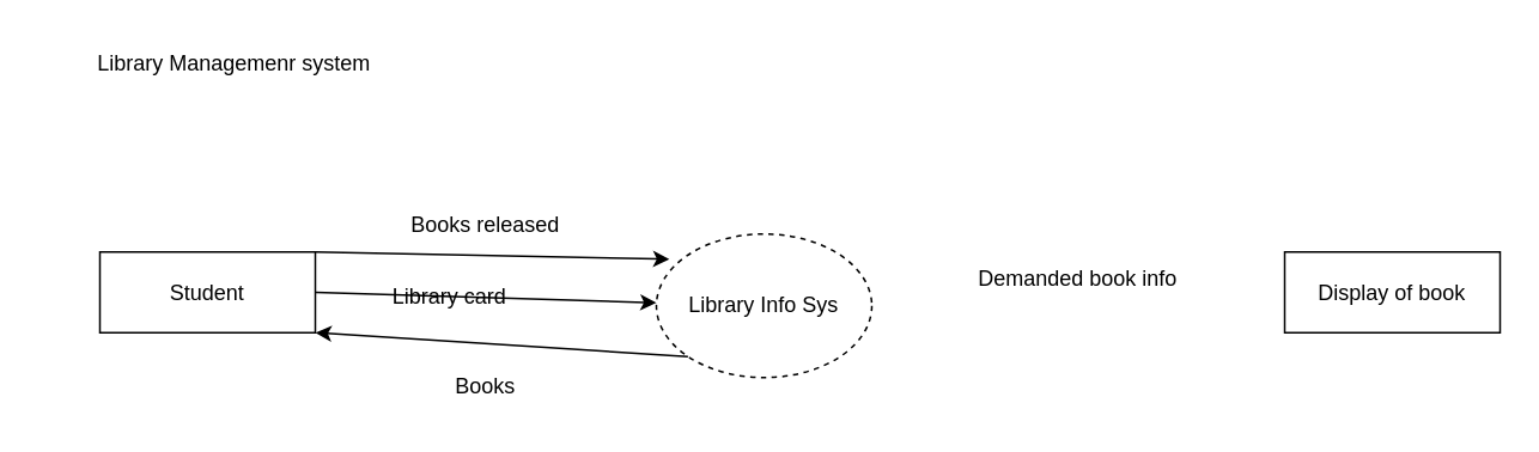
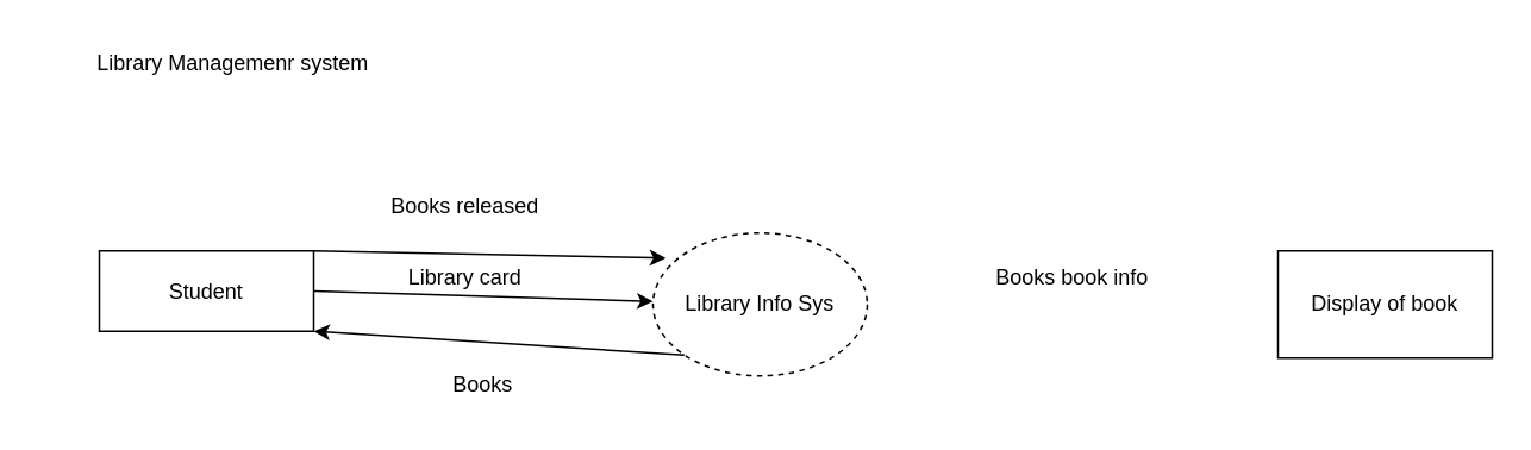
  <mxCell id="0" />
  <mxCell id="1" parent="0" />
  <mxCell id="2" value="Library Managemenr system" style="text;html=1;strokeColor=none;fillColor=none;align=center;verticalAlign=middle;whiteSpace=wrap;rounded=0;" vertex="1" parent="1"><mxGeometry x="20" y="20" width="220" height="30" as="geometry" /></mxCell>
  <mxCell id="3" value="Student" style="rounded=0;whiteSpace=wrap;html=1;" vertex="1" parent="1"><mxGeometry x="55" y="140" width="120" height="45" as="geometry" /></mxCell>
  <mxCell id="4" value="Library Info Sys" style="ellipse;whiteSpace=wrap;html=1;dashed=1;" vertex="1" parent="1"><mxGeometry x="365" y="130" width="120" height="80" as="geometry" /></mxCell>
- <mxCell id="5" value="Display of book" style="rounded=0;whiteSpace=wrap;html=1;" vertex="1" parent="1"><mxGeometry x="715" y="140" width="120" height="45" as="geometry" /></mxCell>
+ <mxCell id="5" value="Display of book" style="rounded=0;whiteSpace=wrap;html=1;" vertex="1" parent="1"><mxGeometry x="715" y="140" width="120" height="60" as="geometry" /></mxCell>
  <mxCell id="6" value="" style="endArrow=classic;html=1;rounded=0;exitX=1;exitY=0;exitDx=0;exitDy=0;entryX=0.06;entryY=0.175;entryDx=0;entryDy=0;entryPerimeter=0;" edge="1" parent="1" source="3" target="4"><mxGeometry width="50" height="50" relative="1" as="geometry"><mxPoint x="415" y="220" as="sourcePoint" /><mxPoint x="465" y="170" as="targetPoint" /></mxGeometry></mxCell>
- <mxCell id="7" value="Books released" style="text;html=1;strokeColor=none;fillColor=none;align=center;verticalAlign=middle;whiteSpace=wrap;rounded=0;" vertex="1" parent="1"><mxGeometry x="215" y="110" width="110" height="30" as="geometry" /></mxCell>
+ <mxCell id="7" value="Books released" style="text;html=1;strokeColor=none;fillColor=none;align=center;verticalAlign=middle;whiteSpace=wrap;rounded=0;" vertex="1" parent="1"><mxGeometry x="205" y="100" width="110" height="30" as="geometry" /></mxCell>
  <mxCell id="8" value="Books" style="text;html=1;strokeColor=none;fillColor=none;align=center;verticalAlign=middle;whiteSpace=wrap;rounded=0;" vertex="1" parent="1"><mxGeometry x="240" y="200" width="60" height="30" as="geometry" /></mxCell>
- <mxCell id="9" value="Library card" style="text;html=1;strokeColor=none;fillColor=none;align=center;verticalAlign=middle;whiteSpace=wrap;rounded=0;" vertex="1" parent="1"><mxGeometry x="195" y="150" width="110" height="30" as="geometry" /></mxCell>
+ <mxCell id="9" value="Library card" style="text;html=1;strokeColor=none;fillColor=none;align=center;verticalAlign=middle;whiteSpace=wrap;rounded=0;" vertex="1" parent="1"><mxGeometry x="205" y="140" width="110" height="30" as="geometry" /></mxCell>
  <mxCell id="10" value="" style="endArrow=classic;html=1;rounded=0;exitX=1;exitY=0.5;exitDx=0;exitDy=0;" edge="1" parent="1" source="3" target="4"><mxGeometry width="50" height="50" relative="1" as="geometry"><mxPoint x="415" y="210" as="sourcePoint" /><mxPoint x="465" y="160" as="targetPoint" /></mxGeometry></mxCell>
  <mxCell id="11" value="" style="endArrow=classic;html=1;rounded=0;entryX=1;entryY=1;entryDx=0;entryDy=0;exitX=0;exitY=1;exitDx=0;exitDy=0;" edge="1" parent="1" source="4" target="3"><mxGeometry width="50" height="50" relative="1" as="geometry"><mxPoint x="415" y="210" as="sourcePoint" /><mxPoint x="465" y="160" as="targetPoint" /></mxGeometry></mxCell>
- <mxCell id="12" value="Demanded book info" style="text;html=1;strokeColor=none;fillColor=none;align=center;verticalAlign=middle;whiteSpace=wrap;rounded=0;" vertex="1" parent="1"><mxGeometry x="535" y="140" width="130" height="30" as="geometry" /></mxCell>
+ <mxCell id="12" value="Books book info" style="text;html=1;strokeColor=none;fillColor=none;align=center;verticalAlign=middle;whiteSpace=wrap;rounded=0;" vertex="1" parent="1"><mxGeometry x="535" y="140" width="130" height="30" as="geometry" /></mxCell>
